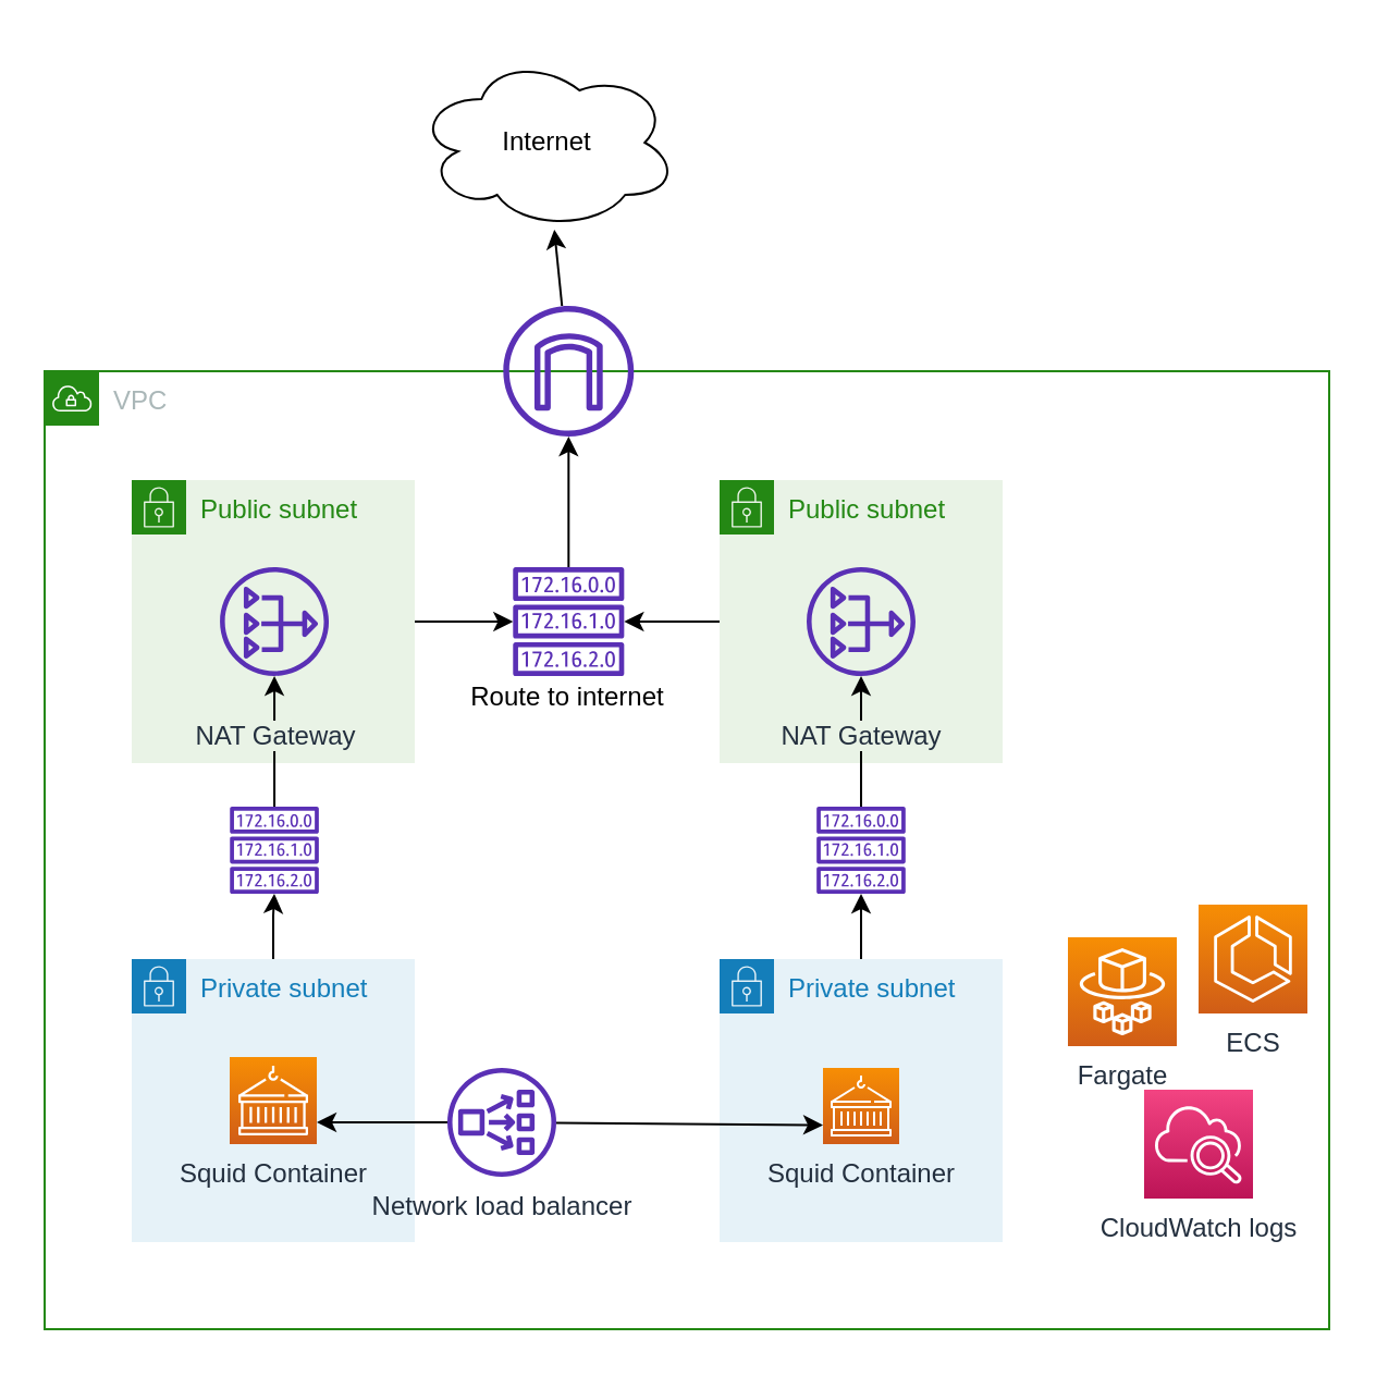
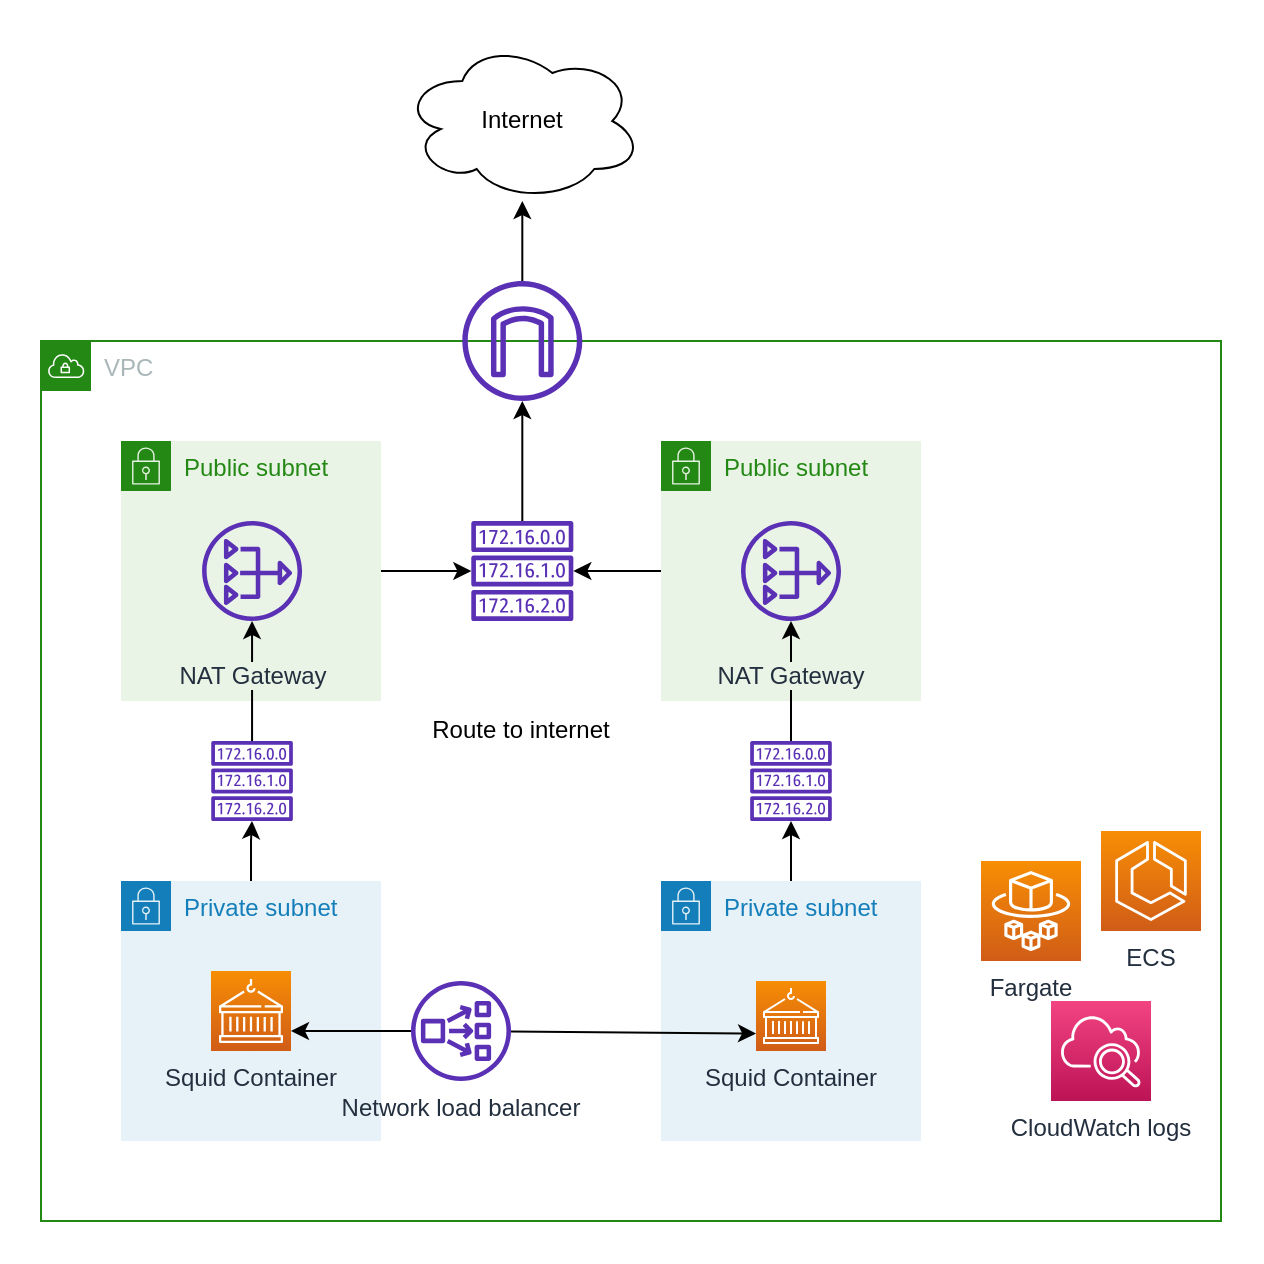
  <mxCell id="0" />
  <mxCell id="1" parent="0" />
  <mxCell id="2" value="VPC" style="points=[[0,0],[0.25,0],[0.5,0],[0.75,0],[1,0],[1,0.25],[1,0.5],[1,0.75],[1,1],[0.75,1],[0.5,1],[0.25,1],[0,1],[0,0.75],[0,0.5],[0,0.25]];outlineConnect=0;gradientColor=none;html=1;whiteSpace=wrap;fontSize=12;fontStyle=0;shape=mxgraph.aws4.group;grIcon=mxgraph.aws4.group_vpc;strokeColor=#248814;fillColor=none;verticalAlign=top;align=left;spacingLeft=30;fontColor=#AAB7B8;dashed=0;" vertex="1" parent="1"><mxGeometry x="20" y="170" width="590" height="440" as="geometry" /></mxCell>
  <mxCell id="3" style="edgeStyle=none;rounded=0;orthogonalLoop=1;jettySize=auto;html=1;" edge="1" parent="1" source="4" target="15"><mxGeometry relative="1" as="geometry" /></mxCell>
  <mxCell id="4" value="" style="outlineConnect=0;fontColor=#232F3E;gradientColor=none;fillColor=#5A30B5;strokeColor=none;dashed=0;verticalLabelPosition=bottom;verticalAlign=top;align=center;html=1;fontSize=12;fontStyle=0;aspect=fixed;pointerEvents=1;shape=mxgraph.aws4.internet_gateway;" vertex="1" parent="1"><mxGeometry x="230.66" y="140" width="60" height="60" as="geometry" /></mxCell>
  <mxCell id="5" style="edgeStyle=orthogonalEdgeStyle;rounded=0;orthogonalLoop=1;jettySize=auto;html=1;" edge="1" parent="1" source="6" target="14"><mxGeometry relative="1" as="geometry" /></mxCell>
  <mxCell id="6" value="Public subnet" style="points=[[0,0],[0.25,0],[0.5,0],[0.75,0],[1,0],[1,0.25],[1,0.5],[1,0.75],[1,1],[0.75,1],[0.5,1],[0.25,1],[0,1],[0,0.75],[0,0.5],[0,0.25]];outlineConnect=0;gradientColor=none;html=1;whiteSpace=wrap;fontSize=12;fontStyle=0;shape=mxgraph.aws4.group;grIcon=mxgraph.aws4.group_security_group;grStroke=0;strokeColor=#248814;fillColor=#E9F3E6;verticalAlign=top;align=left;spacingLeft=30;fontColor=#248814;dashed=0;" vertex="1" parent="1"><mxGeometry x="60" y="220" width="130" height="130" as="geometry" /></mxCell>
  <mxCell id="7" style="edgeStyle=orthogonalEdgeStyle;rounded=0;orthogonalLoop=1;jettySize=auto;html=1;" edge="1" parent="1" source="8" target="25"><mxGeometry relative="1" as="geometry" /></mxCell>
  <mxCell id="8" value="Private subnet" style="points=[[0,0],[0.25,0],[0.5,0],[0.75,0],[1,0],[1,0.25],[1,0.5],[1,0.75],[1,1],[0.75,1],[0.5,1],[0.25,1],[0,1],[0,0.75],[0,0.5],[0,0.25]];outlineConnect=0;gradientColor=none;html=1;whiteSpace=wrap;fontSize=12;fontStyle=0;shape=mxgraph.aws4.group;grIcon=mxgraph.aws4.group_security_group;grStroke=0;strokeColor=#147EBA;fillColor=#E6F2F8;verticalAlign=top;align=left;spacingLeft=30;fontColor=#147EBA;dashed=0;" vertex="1" parent="1"><mxGeometry x="60" y="440" width="130" height="130" as="geometry" /></mxCell>
  <mxCell id="9" style="edgeStyle=orthogonalEdgeStyle;rounded=0;orthogonalLoop=1;jettySize=auto;html=1;" edge="1" parent="1" source="10" target="14"><mxGeometry relative="1" as="geometry" /></mxCell>
  <mxCell id="10" value="Public subnet" style="points=[[0,0],[0.25,0],[0.5,0],[0.75,0],[1,0],[1,0.25],[1,0.5],[1,0.75],[1,1],[0.75,1],[0.5,1],[0.25,1],[0,1],[0,0.75],[0,0.5],[0,0.25]];outlineConnect=0;gradientColor=none;html=1;whiteSpace=wrap;fontSize=12;fontStyle=0;shape=mxgraph.aws4.group;grIcon=mxgraph.aws4.group_security_group;grStroke=0;strokeColor=#248814;fillColor=#E9F3E6;verticalAlign=top;align=left;spacingLeft=30;fontColor=#248814;dashed=0;" vertex="1" parent="1"><mxGeometry x="330" y="220" width="130" height="130" as="geometry" /></mxCell>
  <mxCell id="11" style="edgeStyle=orthogonalEdgeStyle;rounded=0;orthogonalLoop=1;jettySize=auto;html=1;" edge="1" parent="1" source="12" target="27"><mxGeometry relative="1" as="geometry" /></mxCell>
  <mxCell id="12" value="Private subnet" style="points=[[0,0],[0.25,0],[0.5,0],[0.75,0],[1,0],[1,0.25],[1,0.5],[1,0.75],[1,1],[0.75,1],[0.5,1],[0.25,1],[0,1],[0,0.75],[0,0.5],[0,0.25]];outlineConnect=0;gradientColor=none;html=1;whiteSpace=wrap;fontSize=12;fontStyle=0;shape=mxgraph.aws4.group;grIcon=mxgraph.aws4.group_security_group;grStroke=0;strokeColor=#147EBA;fillColor=#E6F2F8;verticalAlign=top;align=left;spacingLeft=30;fontColor=#147EBA;dashed=0;" vertex="1" parent="1"><mxGeometry x="330" y="440" width="130" height="130" as="geometry" /></mxCell>
  <mxCell id="13" style="edgeStyle=orthogonalEdgeStyle;rounded=0;orthogonalLoop=1;jettySize=auto;html=1;" edge="1" parent="1" source="14" target="4"><mxGeometry relative="1" as="geometry" /></mxCell>
  <mxCell id="14" value="" style="outlineConnect=0;fontColor=#232F3E;gradientColor=none;fillColor=#5A30B5;strokeColor=none;dashed=0;verticalLabelPosition=bottom;verticalAlign=top;align=center;html=1;fontSize=12;fontStyle=0;aspect=fixed;pointerEvents=1;shape=mxgraph.aws4.route_table;" vertex="1" parent="1"><mxGeometry x="235" y="260" width="51.32" height="50" as="geometry" /></mxCell>
- <mxCell id="15" value="Internet" style="ellipse;shape=cloud;whiteSpace=wrap;html=1;" vertex="1" parent="1"><mxGeometry x="190.66" y="25" width="120" height="80" as="geometry" /></mxCell>
+ <mxCell id="15" value="Internet" style="ellipse;shape=cloud;whiteSpace=wrap;html=1;" vertex="1" parent="1"><mxGeometry x="200.66" y="20" width="120" height="80" as="geometry" /></mxCell>
  <mxCell id="16" value="CloudWatch logs" style="points=[[0,0,0],[0.25,0,0],[0.5,0,0],[0.75,0,0],[1,0,0],[0,1,0],[0.25,1,0],[0.5,1,0],[0.75,1,0],[1,1,0],[0,0.25,0],[0,0.5,0],[0,0.75,0],[1,0.25,0],[1,0.5,0],[1,0.75,0]];points=[[0,0,0],[0.25,0,0],[0.5,0,0],[0.75,0,0],[1,0,0],[0,1,0],[0.25,1,0],[0.5,1,0],[0.75,1,0],[1,1,0],[0,0.25,0],[0,0.5,0],[0,0.75,0],[1,0.25,0],[1,0.5,0],[1,0.75,0]];outlineConnect=0;fontColor=#232F3E;gradientColor=#F34482;gradientDirection=north;fillColor=#BC1356;strokeColor=#ffffff;dashed=0;verticalLabelPosition=bottom;verticalAlign=top;align=center;html=1;fontSize=12;fontStyle=0;aspect=fixed;shape=mxgraph.aws4.resourceIcon;resIcon=mxgraph.aws4.cloudwatch_2;" vertex="1" parent="1"><mxGeometry x="525" y="500" width="50" height="50" as="geometry" /></mxCell>
  <mxCell id="17" value="Fargate" style="points=[[0,0,0],[0.25,0,0],[0.5,0,0],[0.75,0,0],[1,0,0],[0,1,0],[0.25,1,0],[0.5,1,0],[0.75,1,0],[1,1,0],[0,0.25,0],[0,0.5,0],[0,0.75,0],[1,0.25,0],[1,0.5,0],[1,0.75,0]];outlineConnect=0;fontColor=#232F3E;gradientColor=#F78E04;gradientDirection=north;fillColor=#D05C17;strokeColor=#ffffff;dashed=0;verticalLabelPosition=bottom;verticalAlign=top;align=center;html=1;fontSize=12;fontStyle=0;aspect=fixed;shape=mxgraph.aws4.resourceIcon;resIcon=mxgraph.aws4.fargate;" vertex="1" parent="1"><mxGeometry x="490" y="430" width="50" height="50" as="geometry" /></mxCell>
  <mxCell id="18" value="ECS" style="points=[[0,0,0],[0.25,0,0],[0.5,0,0],[0.75,0,0],[1,0,0],[0,1,0],[0.25,1,0],[0.5,1,0],[0.75,1,0],[1,1,0],[0,0.25,0],[0,0.5,0],[0,0.75,0],[1,0.25,0],[1,0.5,0],[1,0.75,0]];outlineConnect=0;fontColor=#232F3E;gradientColor=#F78E04;gradientDirection=north;fillColor=#D05C17;strokeColor=#ffffff;dashed=0;verticalLabelPosition=bottom;verticalAlign=top;align=center;html=1;fontSize=12;fontStyle=0;aspect=fixed;shape=mxgraph.aws4.resourceIcon;resIcon=mxgraph.aws4.ecs;" vertex="1" parent="1"><mxGeometry x="550" y="415" width="50" height="50" as="geometry" /></mxCell>
  <mxCell id="19" style="rounded=0;orthogonalLoop=1;jettySize=auto;html=1;entryX=1;entryY=0.75;entryDx=0;entryDy=0;entryPerimeter=0;" edge="1" parent="1" source="21" target="22"><mxGeometry relative="1" as="geometry" /></mxCell>
  <mxCell id="20" style="rounded=0;orthogonalLoop=1;jettySize=auto;html=1;entryX=0;entryY=0.75;entryDx=0;entryDy=0;entryPerimeter=0;" edge="1" parent="1" source="21" target="23"><mxGeometry relative="1" as="geometry" /></mxCell>
  <mxCell id="21" value="Network load balancer" style="outlineConnect=0;fontColor=#232F3E;gradientColor=none;fillColor=#5A30B5;strokeColor=none;dashed=0;verticalLabelPosition=bottom;verticalAlign=top;align=center;html=1;fontSize=12;fontStyle=0;aspect=fixed;pointerEvents=1;shape=mxgraph.aws4.network_load_balancer;" vertex="1" parent="1"><mxGeometry x="205" y="490" width="50" height="50" as="geometry" /></mxCell>
  <mxCell id="22" value="Squid Container" style="points=[[0,0,0],[0.25,0,0],[0.5,0,0],[0.75,0,0],[1,0,0],[0,1,0],[0.25,1,0],[0.5,1,0],[0.75,1,0],[1,1,0],[0,0.25,0],[0,0.5,0],[0,0.75,0],[1,0.25,0],[1,0.5,0],[1,0.75,0]];outlineConnect=0;fontColor=#232F3E;gradientColor=#F78E04;gradientDirection=north;fillColor=#D05C17;strokeColor=#ffffff;dashed=0;verticalLabelPosition=bottom;verticalAlign=top;align=center;html=1;fontSize=12;fontStyle=0;aspect=fixed;shape=mxgraph.aws4.resourceIcon;resIcon=mxgraph.aws4.containers;" vertex="1" parent="1"><mxGeometry x="105" y="485" width="40" height="40" as="geometry" /></mxCell>
  <mxCell id="23" value="Squid Container" style="points=[[0,0,0],[0.25,0,0],[0.5,0,0],[0.75,0,0],[1,0,0],[0,1,0],[0.25,1,0],[0.5,1,0],[0.75,1,0],[1,1,0],[0,0.25,0],[0,0.5,0],[0,0.75,0],[1,0.25,0],[1,0.5,0],[1,0.75,0]];outlineConnect=0;fontColor=#232F3E;gradientColor=#F78E04;gradientDirection=north;fillColor=#D05C17;strokeColor=#ffffff;dashed=0;verticalLabelPosition=bottom;verticalAlign=top;align=center;html=1;fontSize=12;fontStyle=0;aspect=fixed;shape=mxgraph.aws4.resourceIcon;resIcon=mxgraph.aws4.containers;" vertex="1" parent="1"><mxGeometry x="377.5" y="490" width="35" height="35" as="geometry" /></mxCell>
  <mxCell id="24" style="edgeStyle=orthogonalEdgeStyle;rounded=0;orthogonalLoop=1;jettySize=auto;html=1;" edge="1" parent="1" source="25" target="28"><mxGeometry relative="1" as="geometry" /></mxCell>
  <mxCell id="25" value="" style="outlineConnect=0;fontColor=#232F3E;gradientColor=none;fillColor=#5A30B5;strokeColor=none;dashed=0;verticalLabelPosition=bottom;verticalAlign=top;align=center;html=1;fontSize=12;fontStyle=0;aspect=fixed;pointerEvents=1;shape=mxgraph.aws4.route_table;" vertex="1" parent="1"><mxGeometry x="105" y="370" width="41.05" height="40" as="geometry" /></mxCell>
  <mxCell id="26" style="edgeStyle=orthogonalEdgeStyle;rounded=0;orthogonalLoop=1;jettySize=auto;html=1;" edge="1" parent="1" source="27" target="29"><mxGeometry relative="1" as="geometry" /></mxCell>
  <mxCell id="27" value="" style="outlineConnect=0;fontColor=#232F3E;gradientColor=none;fillColor=#5A30B5;strokeColor=none;dashed=0;verticalLabelPosition=bottom;verticalAlign=top;align=center;html=1;fontSize=12;fontStyle=0;aspect=fixed;pointerEvents=1;shape=mxgraph.aws4.route_table;" vertex="1" parent="1"><mxGeometry x="374.47" y="370" width="41.05" height="40" as="geometry" /></mxCell>
  <mxCell id="28" value="&lt;span style=&quot;background-color: rgb(233 , 243 , 230)&quot;&gt;&lt;br&gt;NAT Gateway&lt;/span&gt;" style="outlineConnect=0;fontColor=#232F3E;gradientColor=none;fillColor=#5A30B5;strokeColor=none;dashed=0;verticalLabelPosition=bottom;verticalAlign=top;align=center;html=1;fontSize=12;fontStyle=0;aspect=fixed;pointerEvents=1;shape=mxgraph.aws4.nat_gateway;" vertex="1" parent="1"><mxGeometry x="100.53" y="260" width="50" height="50" as="geometry" /></mxCell>
  <mxCell id="29" value="&lt;span style=&quot;background-color: rgb(233 , 243 , 230)&quot;&gt;&lt;br&gt;NAT Gateway&lt;/span&gt;" style="outlineConnect=0;fontColor=#232F3E;gradientColor=none;fillColor=#5A30B5;strokeColor=none;dashed=0;verticalLabelPosition=bottom;verticalAlign=top;align=center;html=1;fontSize=12;fontStyle=0;aspect=fixed;pointerEvents=1;shape=mxgraph.aws4.nat_gateway;" vertex="1" parent="1"><mxGeometry x="370" y="260" width="50" height="50" as="geometry" /></mxCell>
- <mxCell id="30" value="Route to internet" style="text;html=1;align=center;verticalAlign=middle;resizable=0;points=[];autosize=1;" vertex="1" parent="1"><mxGeometry x="210" y="310" width="100" height="20" as="geometry" /></mxCell>
+ <mxCell id="30" value="Route to internet" style="text;html=1;align=center;verticalAlign=middle;resizable=0;points=[];autosize=1;" vertex="1" parent="1"><mxGeometry x="210" y="355" width="100" height="20" as="geometry" /></mxCell>
